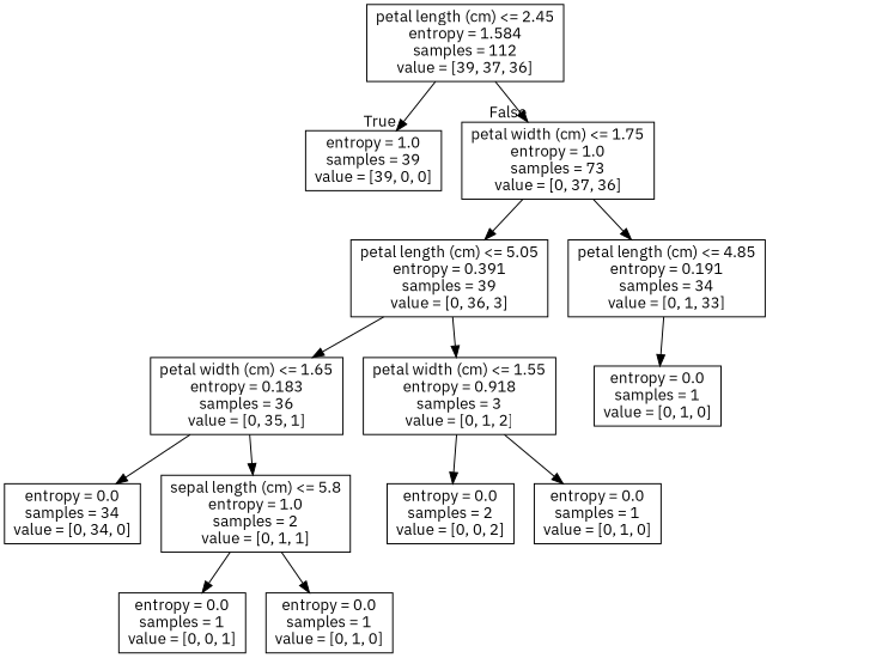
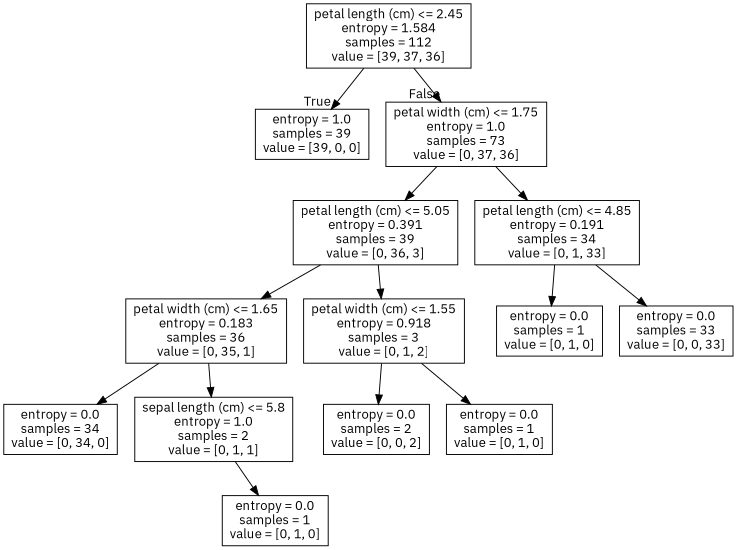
  digraph {
    fontname="IBM Plex Sans"
    node [fontname="IBM Plex Sans" shape=box]
    edge [fontname="IBM Plex Sans"]
    n1 [label="petal length (cm) <= 2.45\nentropy = 1.584\nsamples = 112\nvalue = [39, 37, 36]"]
    n2 [label="entropy = 1.0\nsamples = 39\nvalue = [39, 0, 0]"]
    n3 [label="petal width (cm) <= 1.75\nentropy = 1.0\nsamples = 73\nvalue = [0, 37, 36]"]
    n4 [label="petal length (cm) <= 5.05\nentropy = 0.391\nsamples = 39\nvalue = [0, 36, 3]"]
    n5 [label="petal length (cm) <= 4.85\nentropy = 0.191\nsamples = 34\nvalue = [0, 1, 33]"]
    n6 [label="petal width (cm) <= 1.65\nentropy = 0.183\nsamples = 36\nvalue = [0, 35, 1]"]
    n7 [label="petal width (cm) <= 1.55\nentropy = 0.918\nsamples = 3\nvalue = [0, 1, 2]"]
    n8 [label="entropy = 0.0\nsamples = 1\nvalue = [0, 1, 0]"]
+   n9 [label="entropy = 0.0\nsamples = 33\nvalue = [0, 0, 33]"]
    n10 [label="entropy = 0.0\nsamples = 34\nvalue = [0, 34, 0]"]
    n11 [label="sepal length (cm) <= 5.8\nentropy = 1.0\nsamples = 2\nvalue = [0, 1, 1]"]
    n12 [label="entropy = 0.0\nsamples = 2\nvalue = [0, 0, 2]"]
    n13 [label="entropy = 0.0\nsamples = 1\nvalue = [0, 1, 0]"]
-   n14 [label="entropy = 0.0\nsamples = 1\nvalue = [0, 0, 1]"]
    n15 [label="entropy = 0.0\nsamples = 1\nvalue = [0, 1, 0]"]
    n1 -> n2 [headlabel=True labelangle=45 labeldistance=2.5]
    n1 -> n3 [headlabel=False labelangle=-45 labeldistance=2.5]
    n3 -> n4
    n3 -> n5
    n4 -> n6
    n4 -> n7
    n5 -> n8
+   n5 -> n9
    n6 -> n10
    n6 -> n11
    n7 -> n12
    n7 -> n13
-   n11 -> n14
    n11 -> n15
  }
